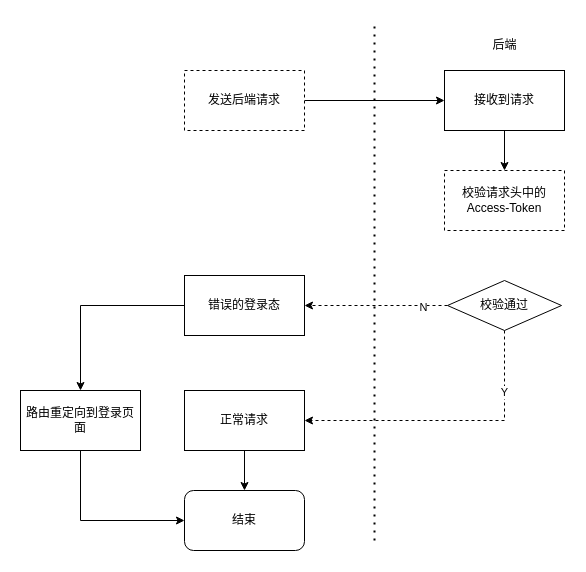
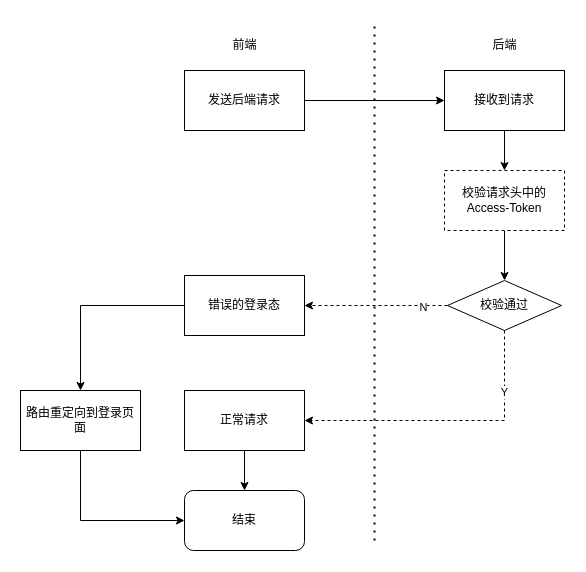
  <mxCell id="0" />
  <mxCell id="1" parent="0" />
  <mxCell id="2" style="edgeStyle=orthogonalEdgeStyle;rounded=0;orthogonalLoop=1;jettySize=auto;html=1;exitX=1;exitY=0.5;exitDx=0;exitDy=0;" edge="1" parent="1" source="3" target="5"><mxGeometry relative="1" as="geometry" /></mxCell>
- <mxCell id="3" value="发送后端请求" style="rounded=0;whiteSpace=wrap;html=1;dashed=1;" vertex="1" parent="1"><mxGeometry x="184" y="70" width="120" height="60" as="geometry" /></mxCell>
+ <mxCell id="3" value="发送后端请求" style="rounded=0;whiteSpace=wrap;html=1;" vertex="1" parent="1"><mxGeometry x="184" y="70" width="120" height="60" as="geometry" /></mxCell>
  <mxCell id="4" style="edgeStyle=orthogonalEdgeStyle;rounded=0;orthogonalLoop=1;jettySize=auto;html=1;exitX=0.5;exitY=1;exitDx=0;exitDy=0;entryX=0.5;entryY=0;entryDx=0;entryDy=0;" edge="1" parent="1" source="5" target="12"><mxGeometry relative="1" as="geometry" /></mxCell>
  <mxCell id="5" value="接收到请求" style="rounded=0;whiteSpace=wrap;html=1;" vertex="1" parent="1"><mxGeometry x="444" y="70" width="120" height="60" as="geometry" /></mxCell>
  <mxCell id="6" style="edgeStyle=orthogonalEdgeStyle;rounded=0;orthogonalLoop=1;jettySize=auto;html=1;exitX=0;exitY=0.5;exitDx=0;exitDy=0;entryX=1;entryY=0.5;entryDx=0;entryDy=0;dashed=1;" edge="1" parent="1" source="10" target="14"><mxGeometry relative="1" as="geometry" /></mxCell>
  <mxCell id="7" value="N" style="edgeLabel;html=1;align=center;verticalAlign=middle;resizable=0;points=[];" vertex="1" connectable="0" parent="6"><mxGeometry x="-0.65" y="1" relative="1" as="geometry"><mxPoint as="offset" /></mxGeometry></mxCell>
  <mxCell id="8" style="edgeStyle=orthogonalEdgeStyle;rounded=0;orthogonalLoop=1;jettySize=auto;html=1;exitX=0.5;exitY=1;exitDx=0;exitDy=0;entryX=1;entryY=0.5;entryDx=0;entryDy=0;dashed=1;" edge="1" parent="1" source="10" target="16"><mxGeometry relative="1" as="geometry" /></mxCell>
  <mxCell id="9" value="Y" style="edgeLabel;html=1;align=center;verticalAlign=middle;resizable=0;points=[];" vertex="1" connectable="0" parent="8"><mxGeometry x="-0.579" y="-1" relative="1" as="geometry"><mxPoint as="offset" /></mxGeometry></mxCell>
  <mxCell id="10" value="校验通过" style="rhombus;whiteSpace=wrap;html=1;" vertex="1" parent="1"><mxGeometry x="447" y="280" width="114" height="50" as="geometry" /></mxCell>
+ <mxCell id="11" style="edgeStyle=orthogonalEdgeStyle;rounded=0;orthogonalLoop=1;jettySize=auto;html=1;exitX=0.5;exitY=1;exitDx=0;exitDy=0;entryX=0.5;entryY=0;entryDx=0;entryDy=0;" edge="1" parent="1" source="12" target="10"><mxGeometry relative="1" as="geometry" /></mxCell>
  <mxCell id="12" value="校验请求头中的Access-Token" style="rounded=0;whiteSpace=wrap;html=1;dashed=1;" vertex="1" parent="1"><mxGeometry x="444" y="170" width="120" height="60" as="geometry" /></mxCell>
  <mxCell id="13" style="edgeStyle=orthogonalEdgeStyle;rounded=0;orthogonalLoop=1;jettySize=auto;html=1;exitX=0;exitY=0.5;exitDx=0;exitDy=0;entryX=0.5;entryY=0;entryDx=0;entryDy=0;" edge="1" parent="1" source="14" target="22"><mxGeometry relative="1" as="geometry" /></mxCell>
  <mxCell id="14" value="错误的登录态" style="rounded=0;whiteSpace=wrap;html=1;" vertex="1" parent="1"><mxGeometry x="184" y="275" width="120" height="60" as="geometry" /></mxCell>
  <mxCell id="15" style="edgeStyle=orthogonalEdgeStyle;rounded=0;orthogonalLoop=1;jettySize=auto;html=1;exitX=0.5;exitY=1;exitDx=0;exitDy=0;" edge="1" parent="1" source="16" target="17"><mxGeometry relative="1" as="geometry" /></mxCell>
  <mxCell id="16" value="正常请求" style="rounded=0;whiteSpace=wrap;html=1;" vertex="1" parent="1"><mxGeometry x="184" y="390" width="120" height="60" as="geometry" /></mxCell>
  <mxCell id="17" value="结束" style="rounded=1;whiteSpace=wrap;html=1;" vertex="1" parent="1"><mxGeometry x="184" y="490" width="120" height="60" as="geometry" /></mxCell>
  <mxCell id="18" value="" style="endArrow=none;dashed=1;html=1;dashPattern=1 3;strokeWidth=2;rounded=0;" edge="1" parent="1"><mxGeometry width="50" height="50" relative="1" as="geometry"><mxPoint x="374" y="540" as="sourcePoint" /><mxPoint x="374" y="20" as="targetPoint" /></mxGeometry></mxCell>
+ <mxCell id="19" value="前端" style="text;html=1;align=center;verticalAlign=middle;resizable=0;points=[];autosize=1;strokeColor=none;fillColor=none;" vertex="1" parent="1"><mxGeometry x="219" y="30" width="50" height="30" as="geometry" /></mxCell>
  <mxCell id="20" value="后端" style="text;html=1;align=center;verticalAlign=middle;resizable=0;points=[];autosize=1;strokeColor=none;fillColor=none;" vertex="1" parent="1"><mxGeometry x="479" y="30" width="50" height="30" as="geometry" /></mxCell>
  <mxCell id="21" style="edgeStyle=orthogonalEdgeStyle;rounded=0;orthogonalLoop=1;jettySize=auto;html=1;exitX=0.5;exitY=1;exitDx=0;exitDy=0;entryX=0;entryY=0.5;entryDx=0;entryDy=0;" edge="1" parent="1" source="22" target="17"><mxGeometry relative="1" as="geometry" /></mxCell>
  <mxCell id="22" value="路由重定向到登录页面" style="rounded=0;whiteSpace=wrap;html=1;" vertex="1" parent="1"><mxGeometry x="20" y="390" width="120" height="60" as="geometry" /></mxCell>
